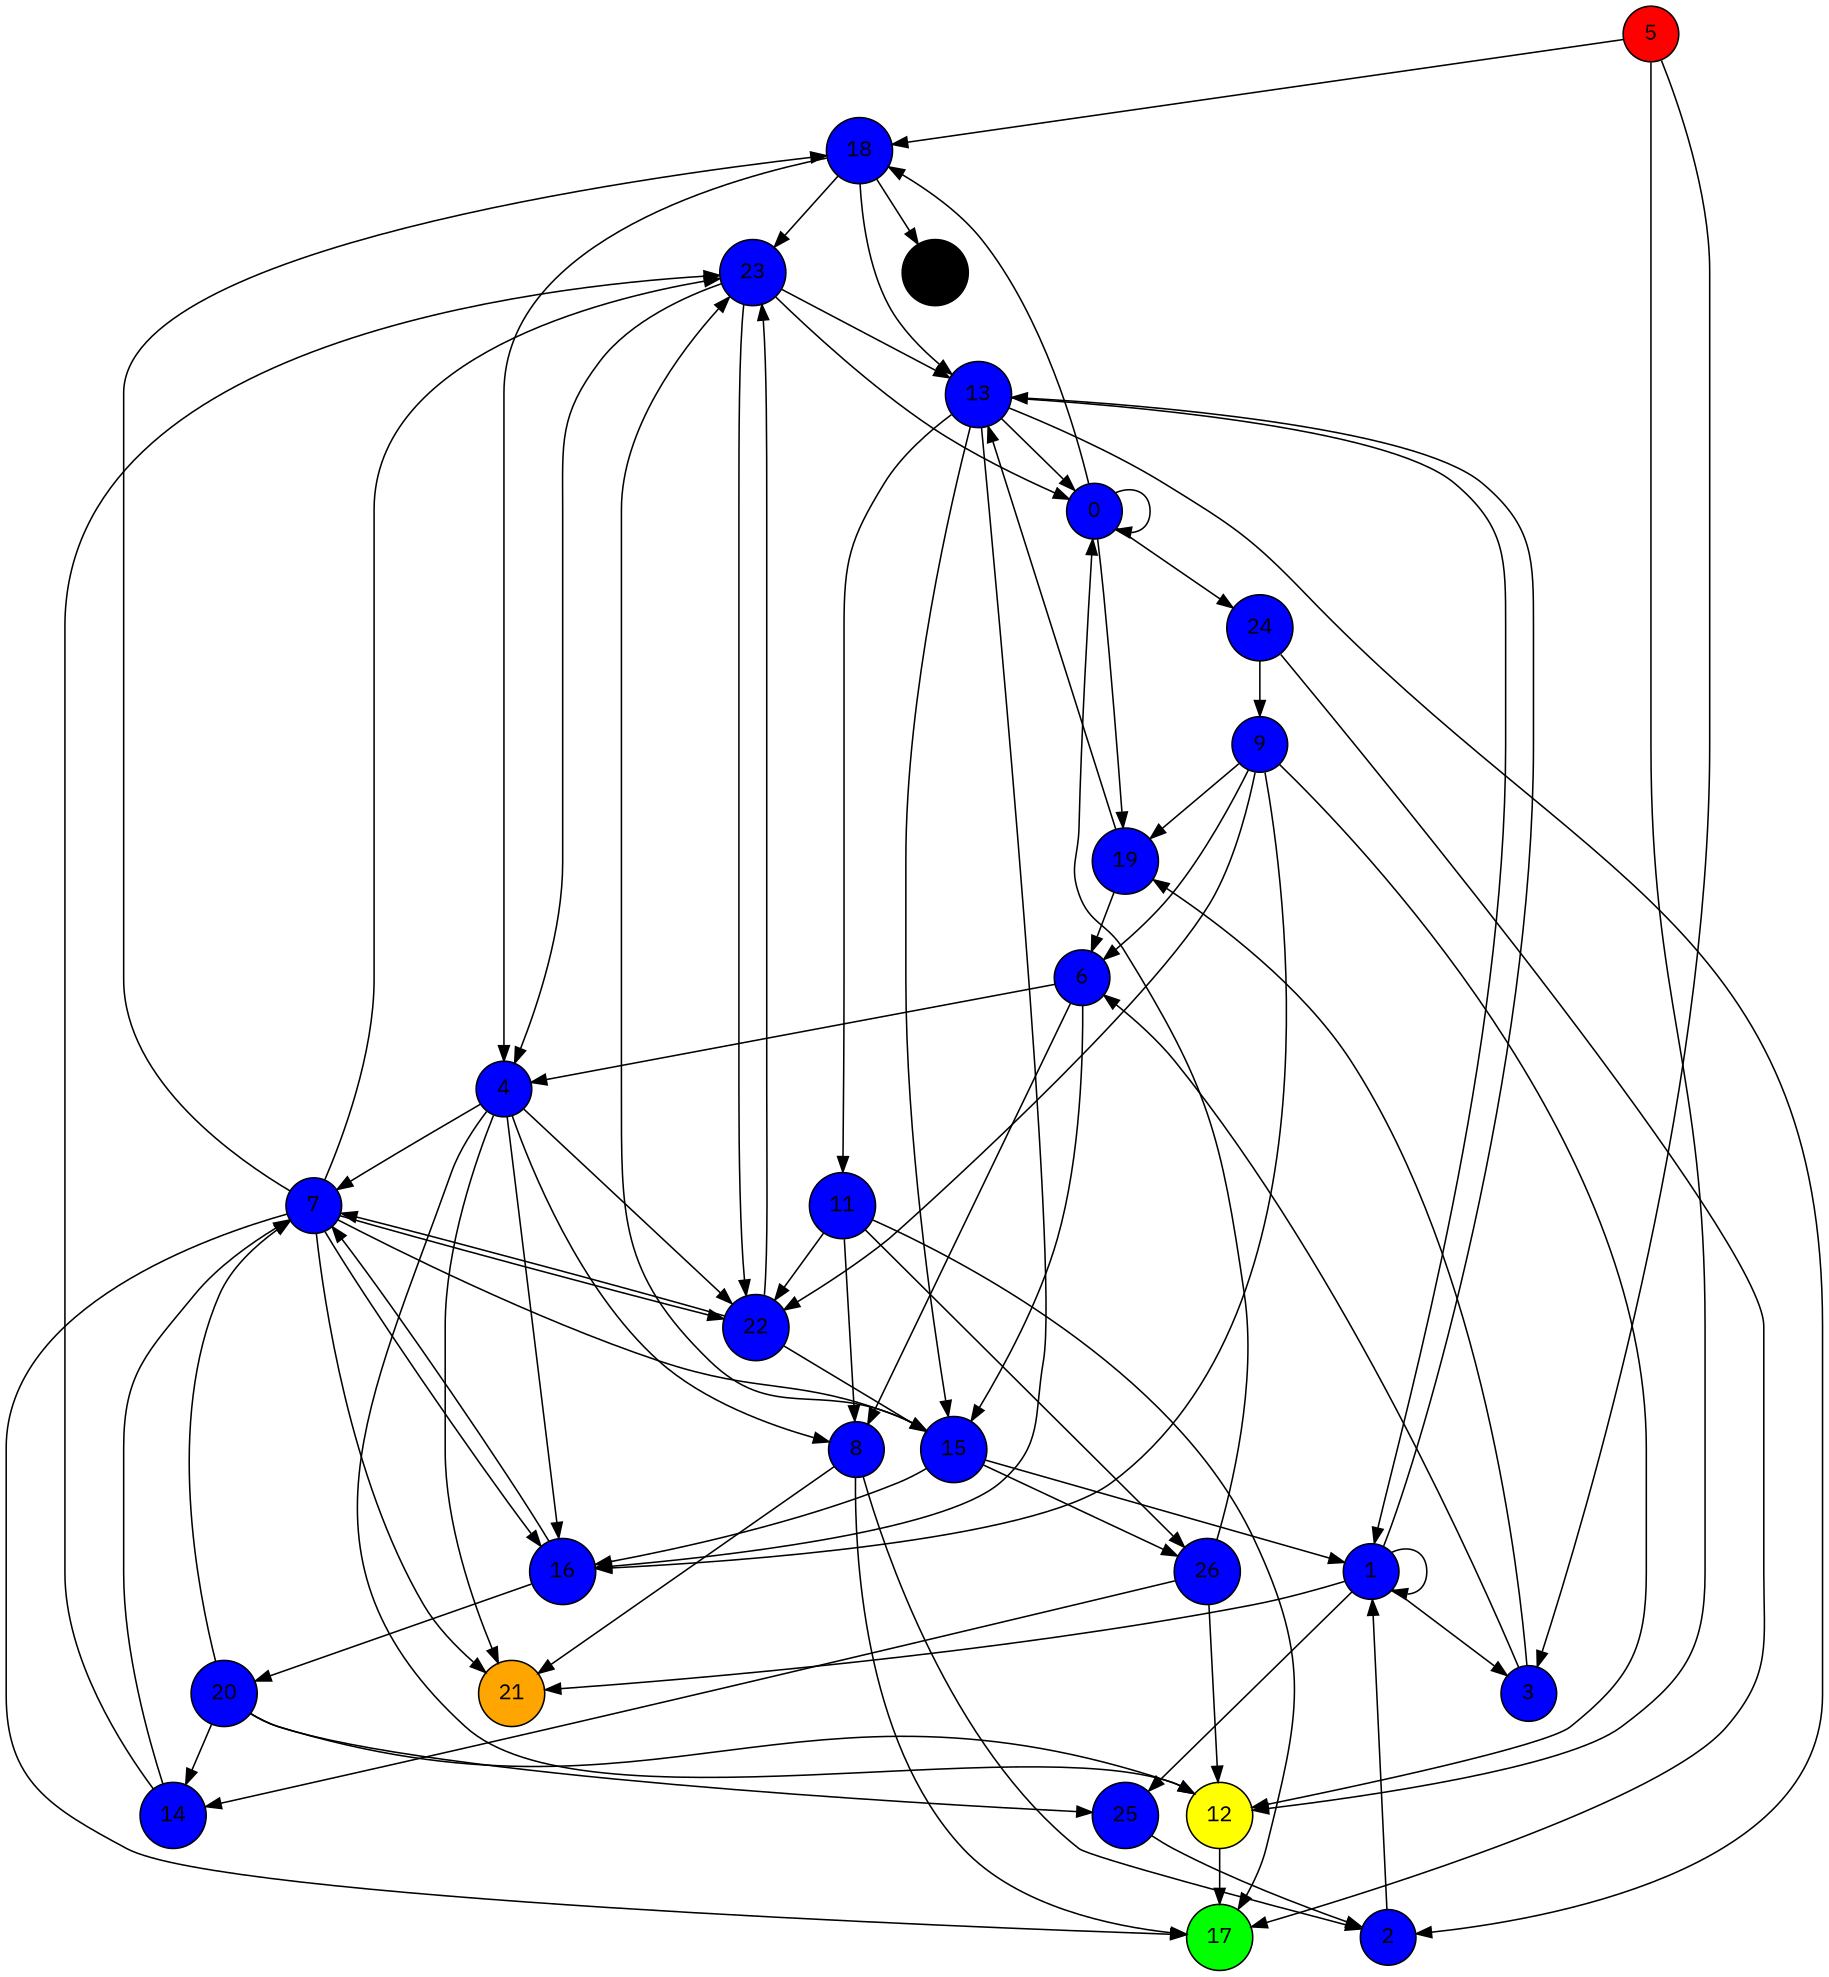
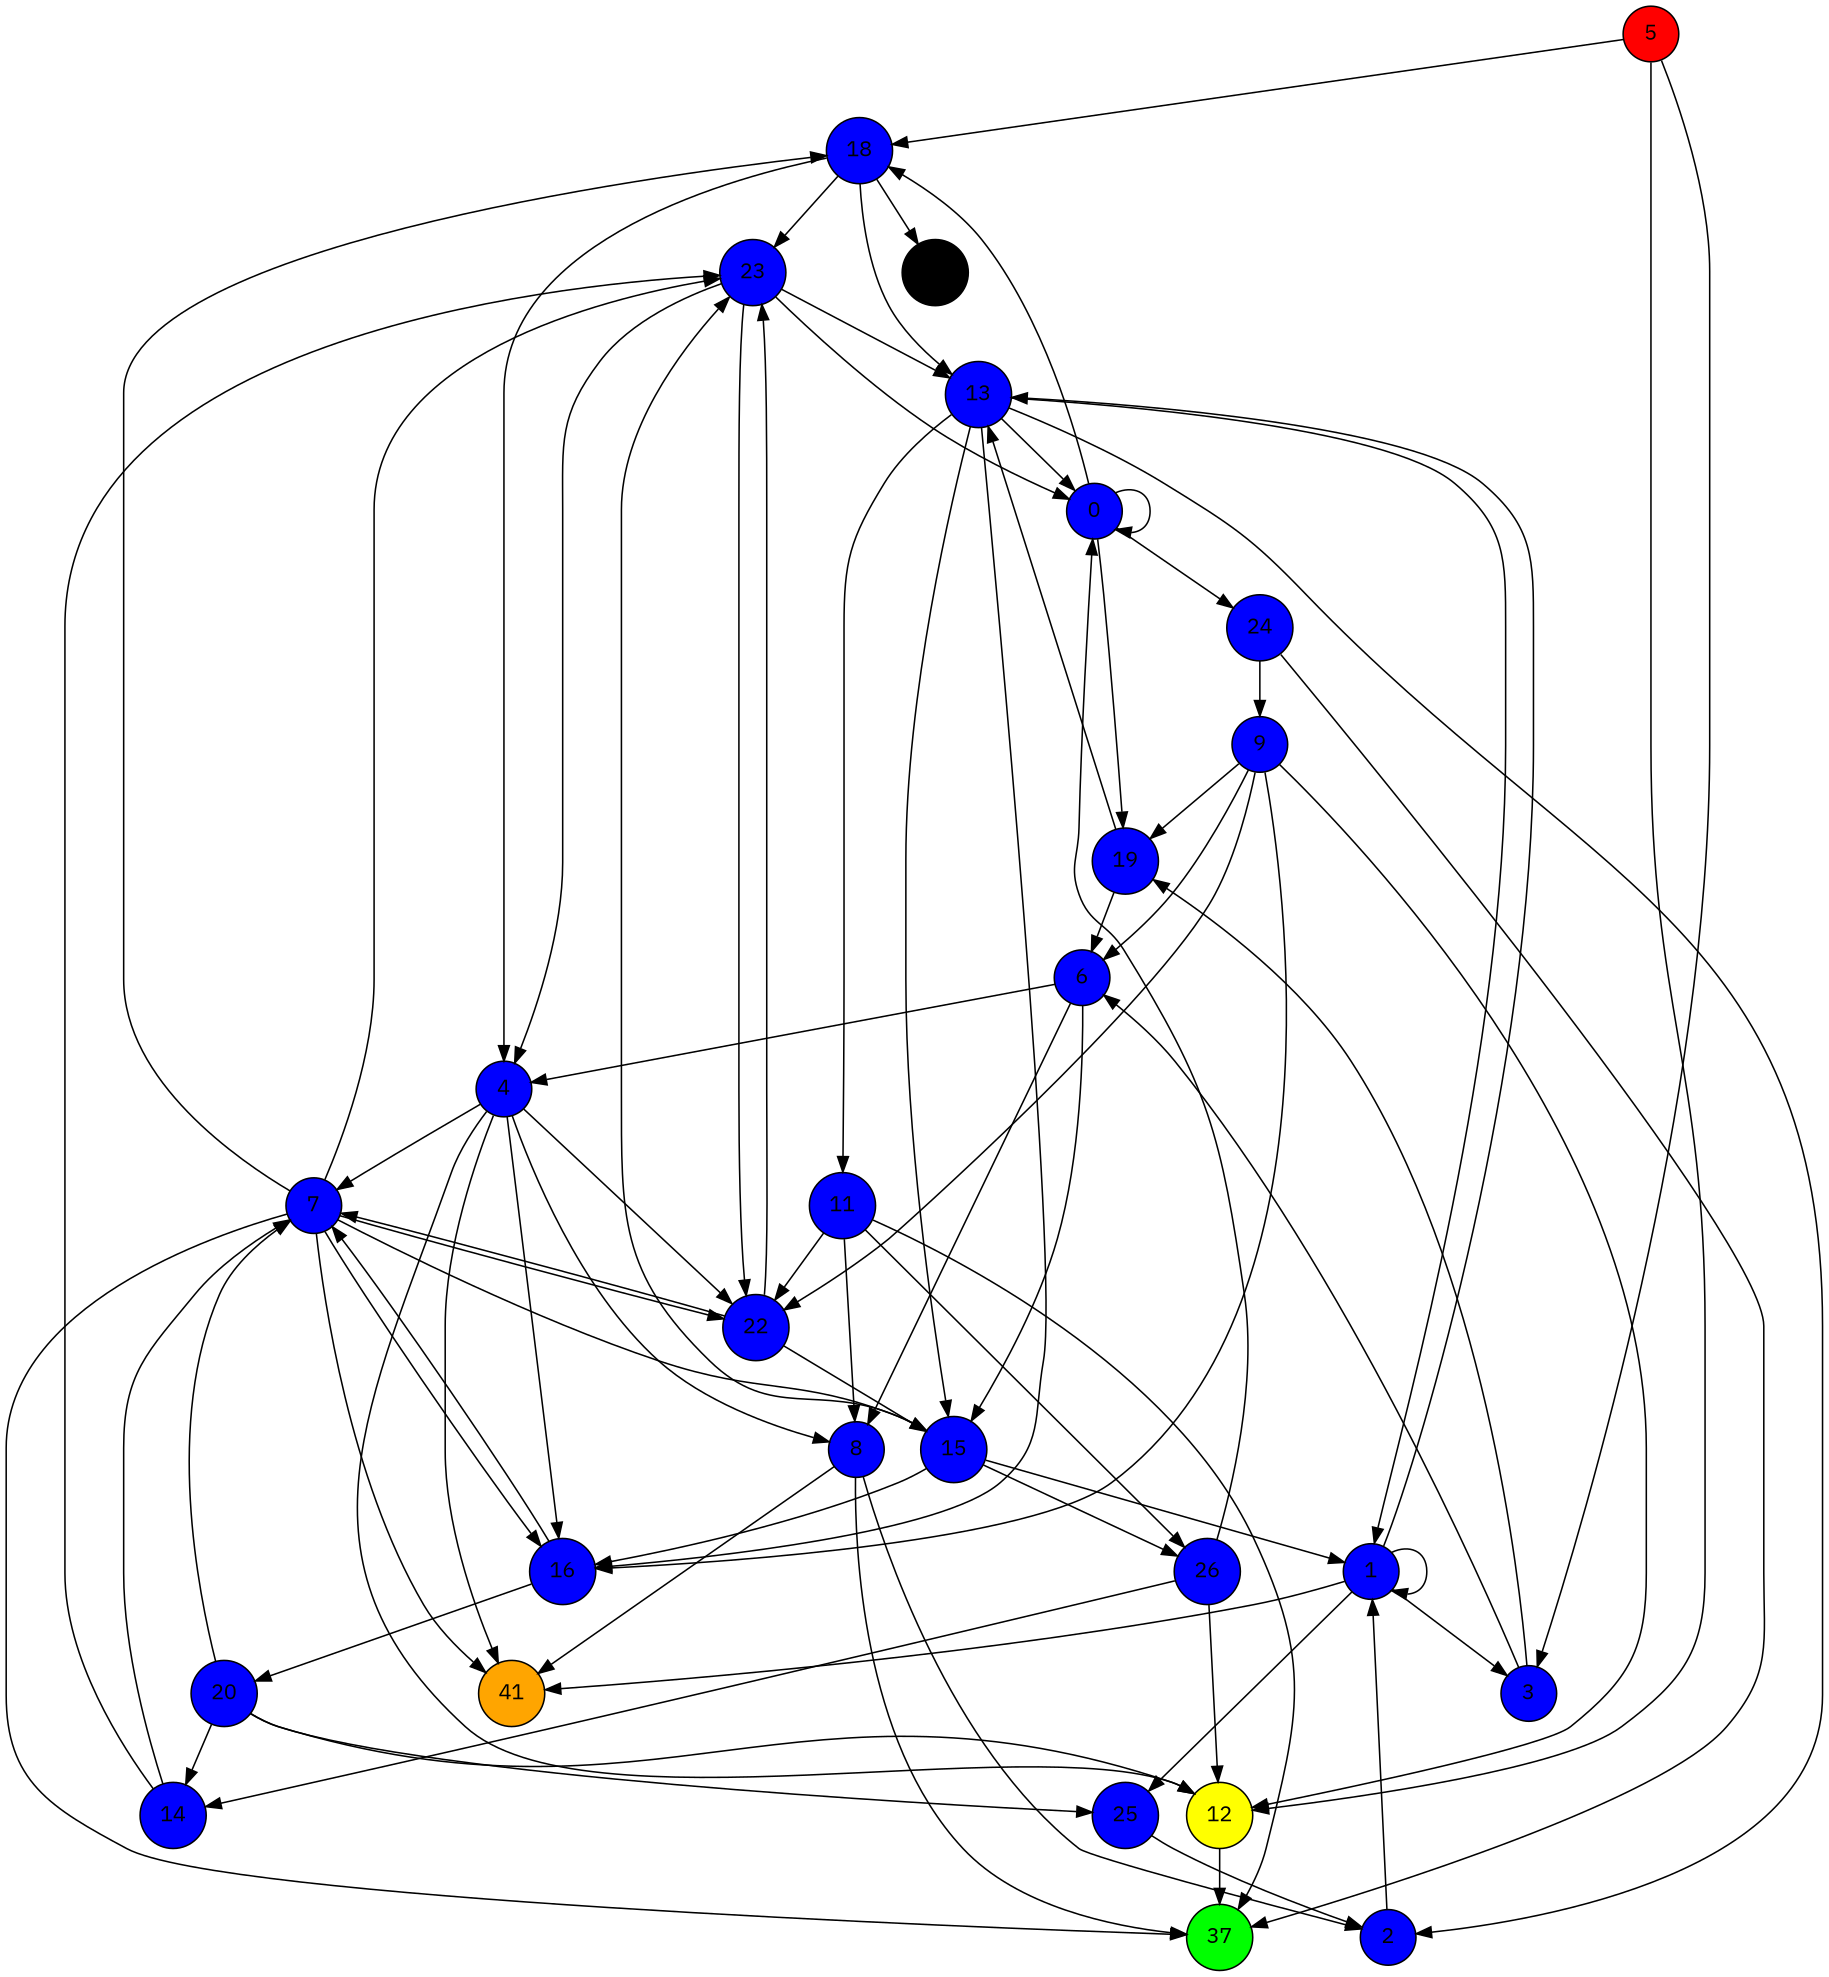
  digraph {
    fontname="IBM Plex Sans"
    fontsize=12
    node [fillcolor=blue fontname="IBM Plex Sans" shape=circle style=filled]
    edge [fontname="IBM Plex Sans"]
    5 [fillcolor=red]
    18
    3
    12 [fillcolor=yellow]
    23
    13
    4
    10 [fillcolor=black]
    19
    6
-   17 [fillcolor=green]
+   17 [fillcolor=green label=37]
    0
    24
    9
    26
    14
    7
    15
    16
    1
    22
    20
-   21 [fillcolor=orange]
+   21 [fillcolor=orange label=41]
    25
    2
    11
    8
    5 -> 18
    5 -> 3
    5 -> 12
    18 -> 23
    18 -> 13
    18 -> 4
    18 -> 10
    3 -> 19
    3 -> 6
    12 -> 17
    23 -> 13
    23 -> 4
    23 -> 0
    23 -> 22
    13 -> 0
    13 -> 15
    13 -> 16
    13 -> 1
    13 -> 2
    13 -> 11
    4 -> 12
    4 -> 7
    4 -> 16
    4 -> 22
    4 -> 21
    4 -> 8
    19 -> 13
    19 -> 6
    6 -> 4
    6 -> 15
    6 -> 8
    0 -> 18
    0 -> 19
    0 -> 0
    0 -> 24
    24 -> 17
    24 -> 9
    9 -> 12
    9 -> 19
    9 -> 6
    9 -> 16
    9 -> 22
    26 -> 12
    26 -> 0
    26 -> 14
    14 -> 23
    14 -> 7
    7 -> 18
    7 -> 23
    7 -> 17
    7 -> 15
    7 -> 16
    7 -> 22
    7 -> 21
    15 -> 23
    15 -> 26
    15 -> 16
    15 -> 1
    16 -> 7
    16 -> 20
    1 -> 3
    1 -> 13
    1 -> 1
    1 -> 21
    1 -> 25
    22 -> 23
    22 -> 7
    22 -> 15
    20 -> 12
    20 -> 14
    20 -> 7
    20 -> 25
    25 -> 2
    2 -> 1
    11 -> 17
    11 -> 26
    11 -> 22
    11 -> 8
    8 -> 17
    8 -> 21
    8 -> 2
  }
